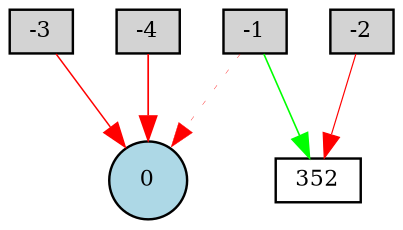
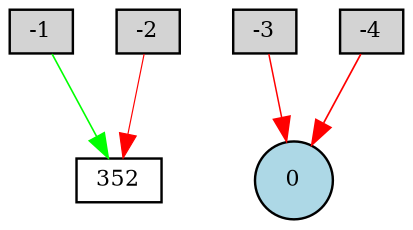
  digraph {
    node [fillcolor=lightgray fontsize=9 shape=box style=filled]
    edge [color=red style=solid]
    -1 [height=0.2 width=0.2]
    0 [fillcolor=lightblue height=0.2 shape=circle width=0.2]
    352 [fillcolor=white height=0.2 width=0.2]
    -2 [height=0.2 width=0.2]
    -3 [height=0.2 width=0.2]
    -4 [height=0.2 width=0.2]
-   -1 -> 0 [penwidth=0.1618833998933067 style=dotted]
    -1 -> 352 [color=green penwidth=0.6645825180121147]
    -2 -> 352 [penwidth=0.4827219305379218]
    -3 -> 0 [penwidth=0.6168765019936331]
    -4 -> 0 [penwidth=0.7014299615386778]
  }
